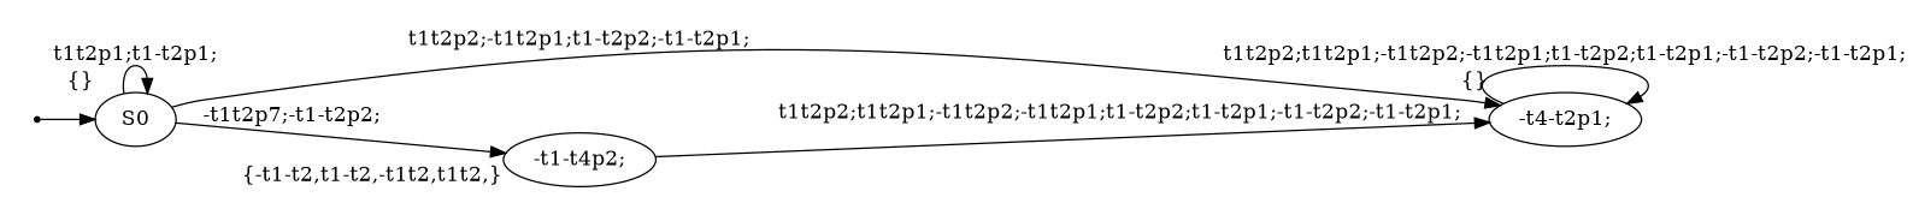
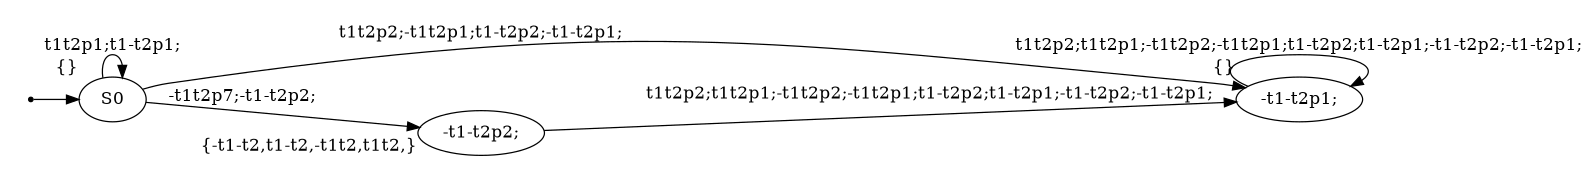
  digraph {
    rankdir=LR
    node [xlabel="{}"]
    Initial [shape=point xlabel=""]
    S0
-   n3 [label="-t4-t2p1;"]
-   n4 [label="-t1-t4p2;" xlabel="{-t1-t2,t1-t2,-t1t2,t1t2,}"]
+   n3 [label="-t1-t2p1;"]
+   n4 [label="-t1-t2p2;" xlabel="{-t1-t2,t1-t2,-t1t2,t1t2,}"]
    Initial -> S0
    S0 -> S0 [label="t1t2p1;t1-t2p1;"]
    S0 -> n3 [label="t1t2p2;-t1t2p1;t1-t2p2;-t1-t2p1;"]
    S0 -> n4 [label="-t1t2p7;-t1-t2p2;"]
    n3 -> n3 [label="t1t2p2;t1t2p1;-t1t2p2;-t1t2p1;t1-t2p2;t1-t2p1;-t1-t2p2;-t1-t2p1;"]
    n4 -> n3 [label="t1t2p2;t1t2p1;-t1t2p2;-t1t2p1;t1-t2p2;t1-t2p1;-t1-t2p2;-t1-t2p1;"]
  }
